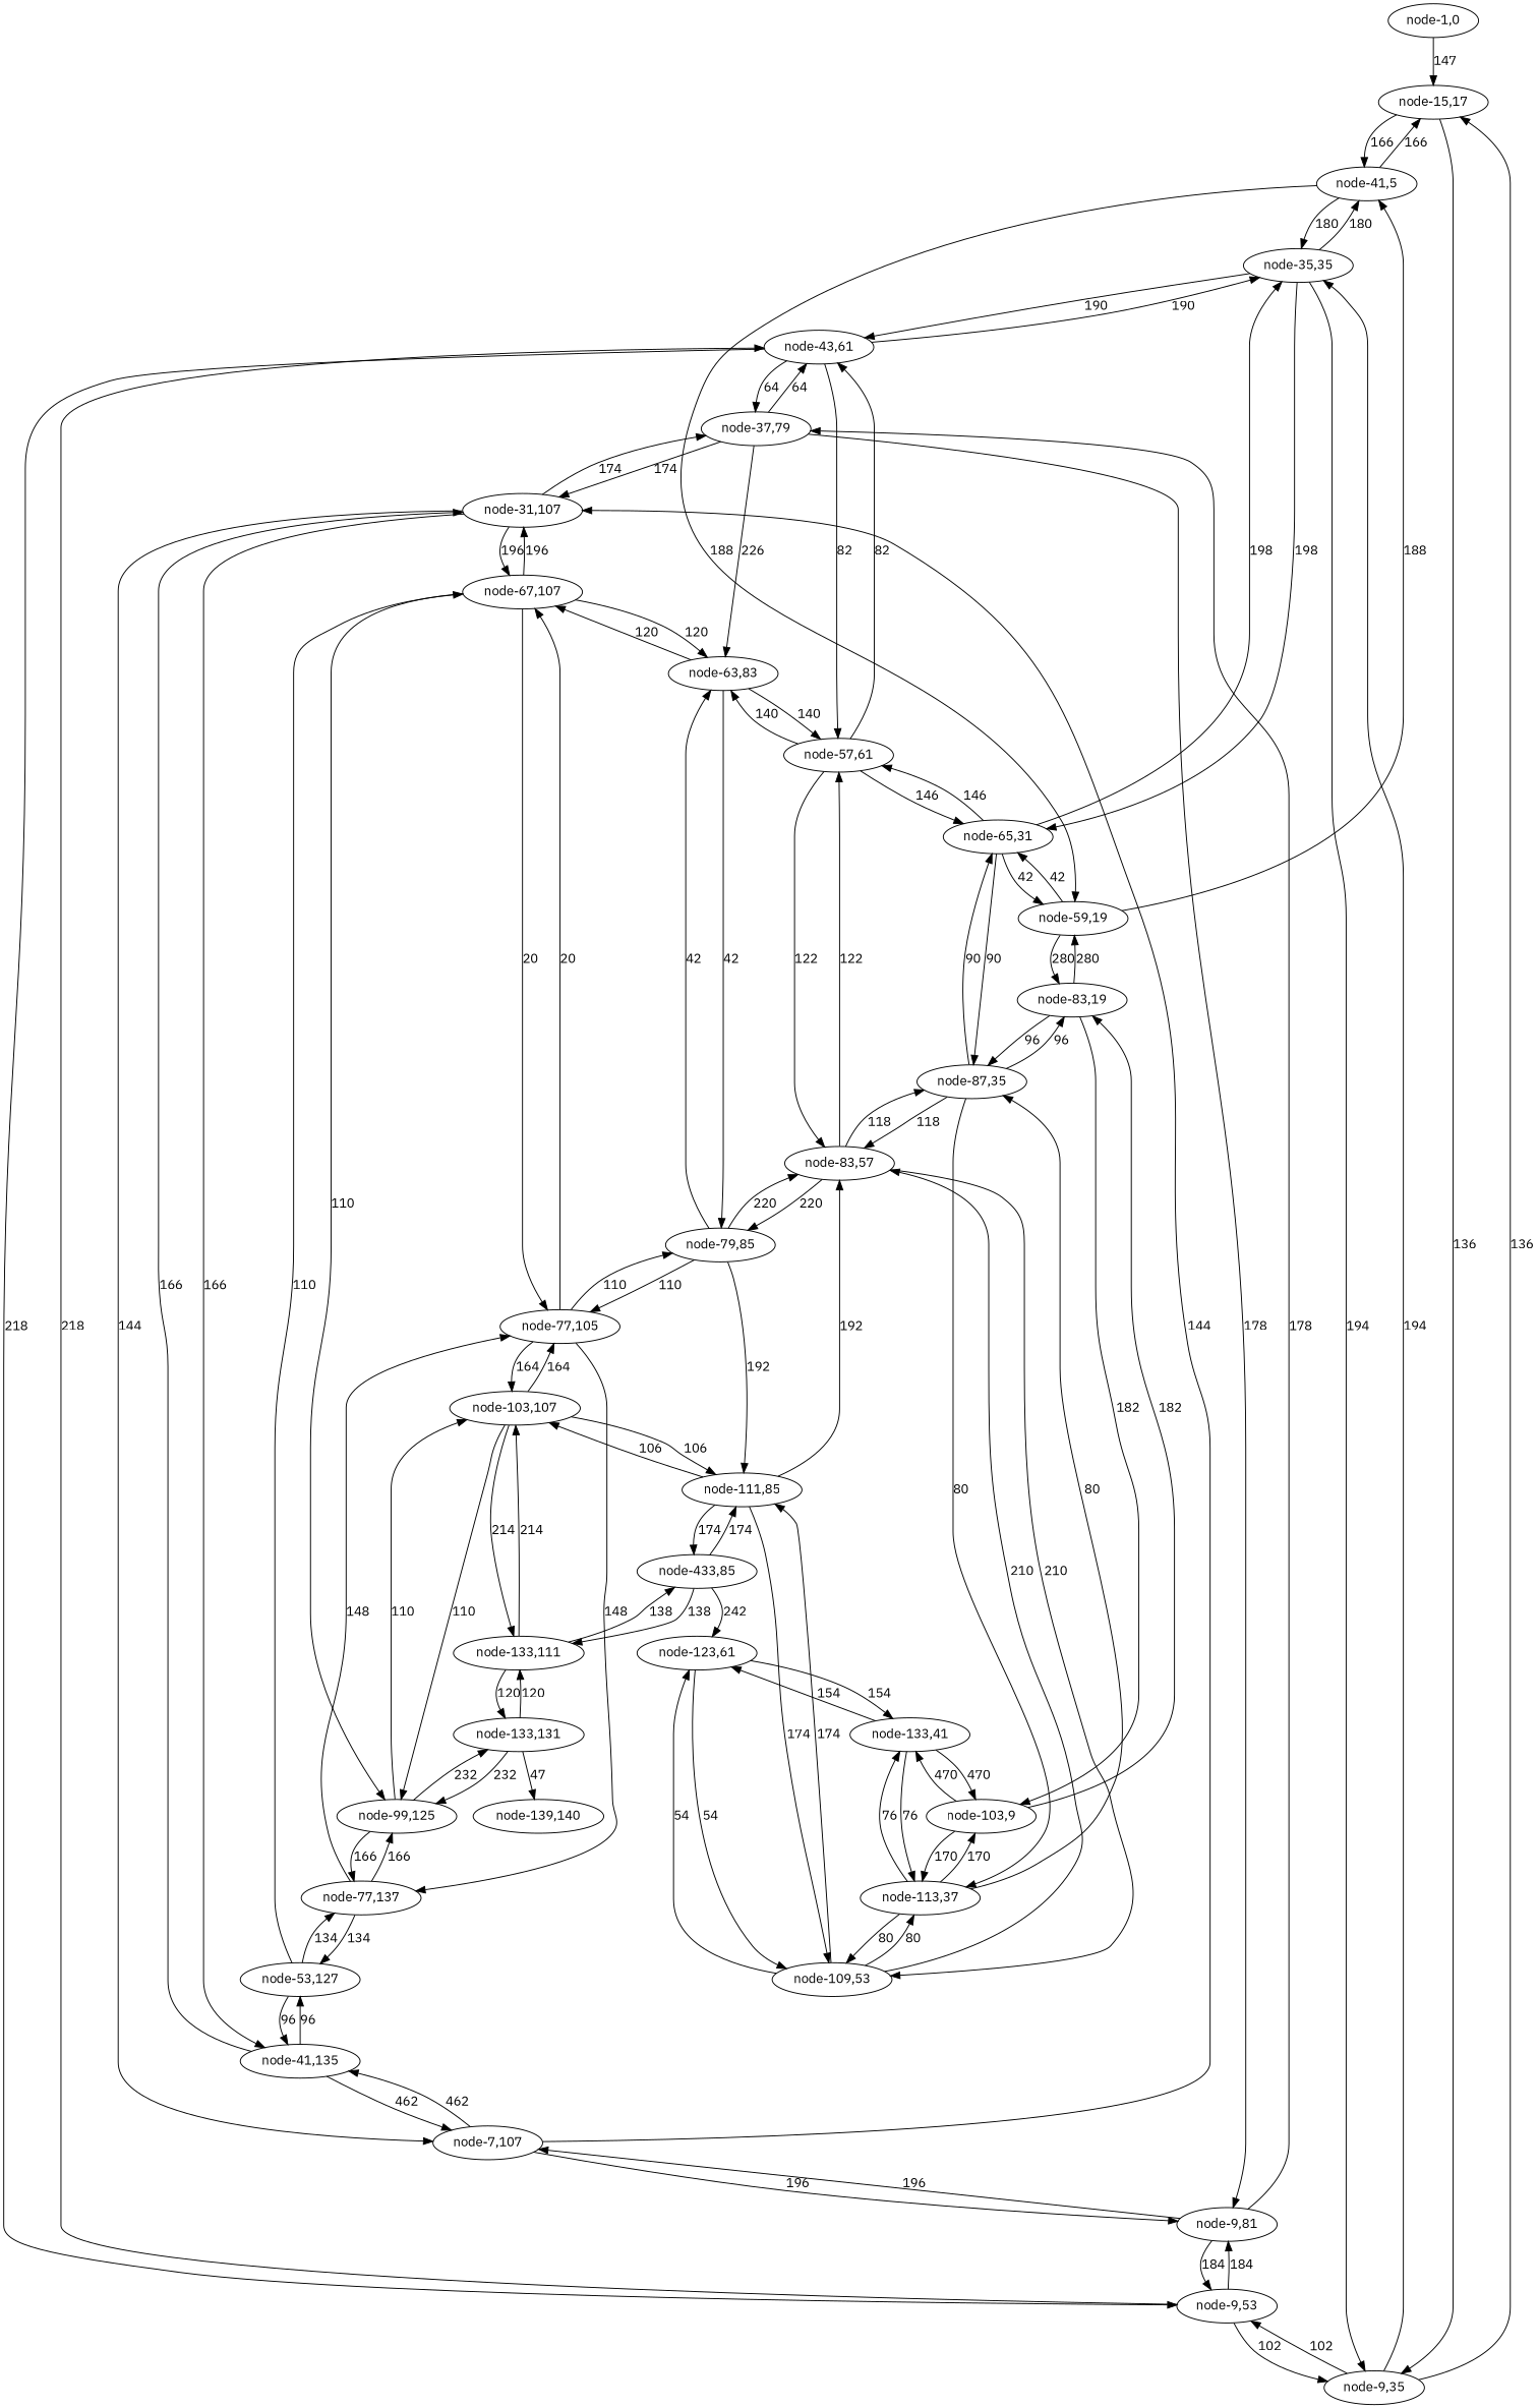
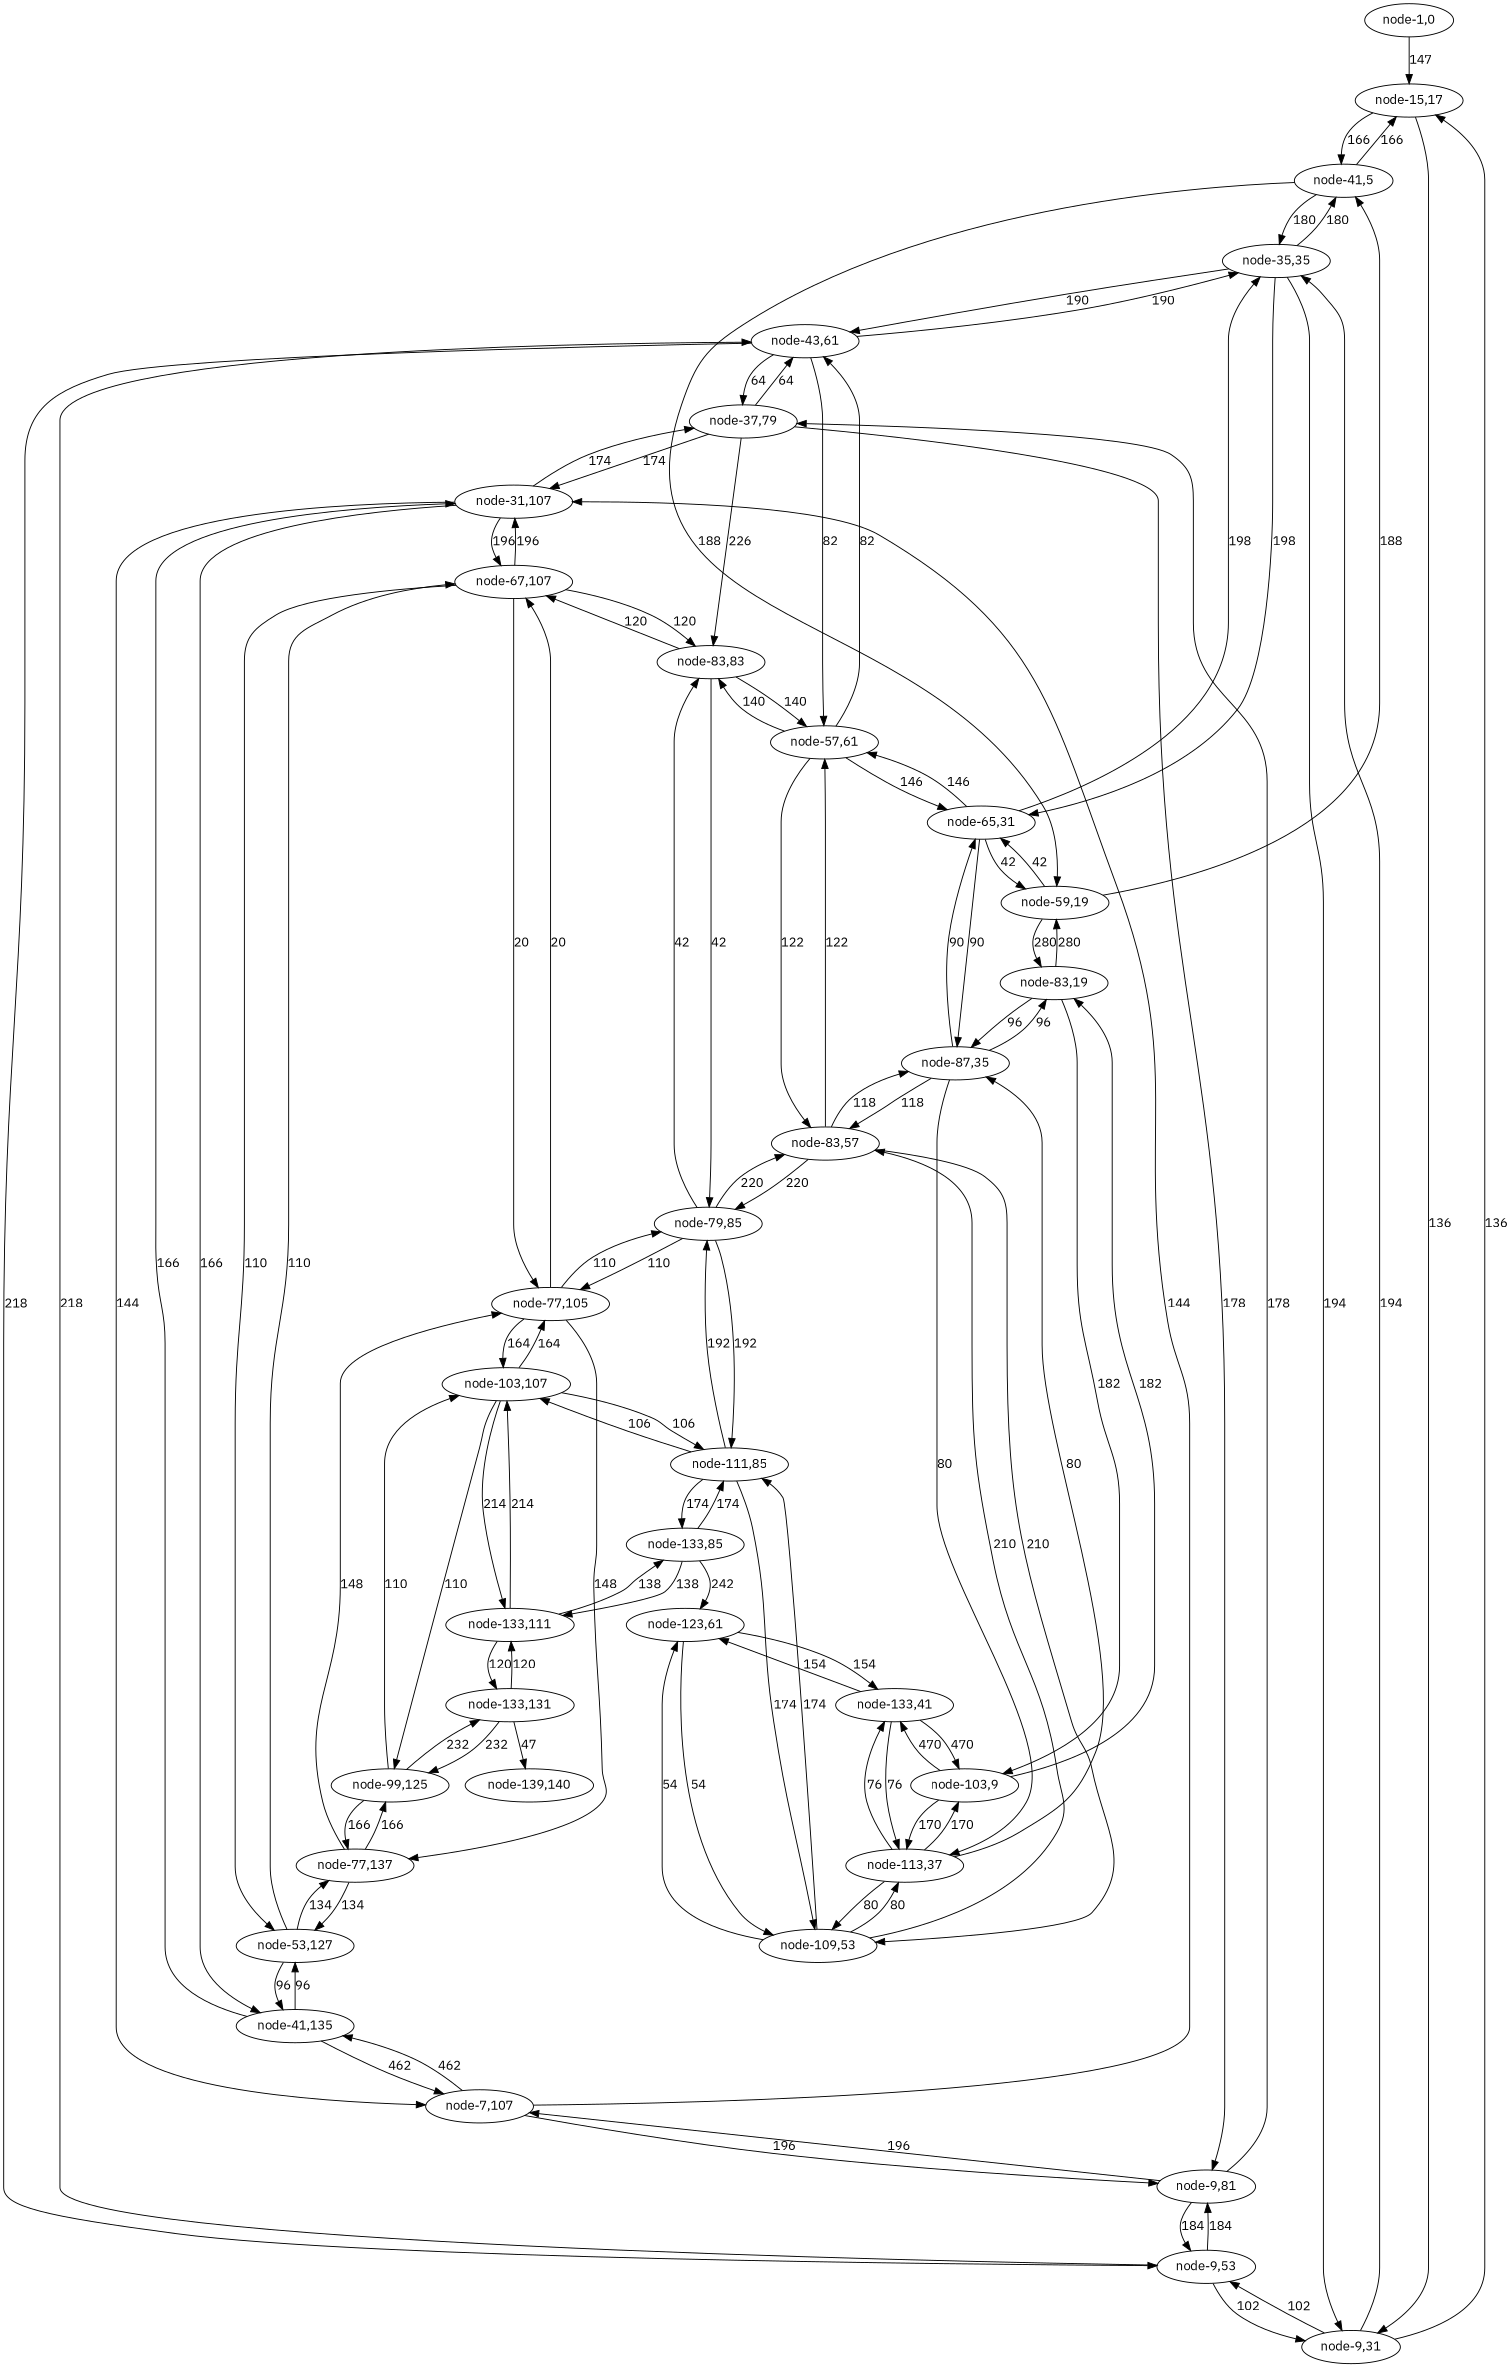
  digraph {
    fontname="IBM Plex Sans"
    node [fontname="IBM Plex Sans"]
    edge [fontname="IBM Plex Sans"]
    "node-1,0"
    "node-15,17"
    "node-41,5"
-   "node-9,35"
+   "node-9,35" [label="node-9,31"]
    "node-59,19"
    "node-35,35"
    "node-9,53"
    "node-83,19"
    "node-65,31"
    "node-43,61"
    "node-9,81"
    "node-103,9"
    "node-87,35"
    "node-57,61"
    "node-37,79"
    "node-7,107"
    "node-133,41"
    "node-113,37"
    "node-83,57"
-   "node-63,83"
+   "node-63,83" [label="node-83,83"]
    "node-31,107"
    "node-41,135"
    "node-123,61"
    "node-109,53"
    "node-79,85"
    "node-67,107"
    "node-53,127"
    "node-111,85"
    "node-77,105"
    "node-77,137"
-   "node-133,85" [label="node-433,85"]
+   "node-133,85"
    "node-133,111"
    "node-103,107"
    "node-99,125"
    "node-133,131"
    "node-139,140"
    "node-1,0" -> "node-15,17" [label=147]
    "node-15,17" -> "node-41,5" [label=166]
    "node-15,17" -> "node-9,35" [label=136]
    "node-41,5" -> "node-15,17" [label=166]
    "node-41,5" -> "node-59,19" [label=188]
    "node-41,5" -> "node-35,35" [label=180]
    "node-9,35" -> "node-15,17" [label=136]
    "node-9,35" -> "node-35,35" [label=194]
    "node-9,35" -> "node-9,53" [label=102]
    "node-59,19" -> "node-41,5" [label=188]
    "node-59,19" -> "node-83,19" [label=280]
    "node-59,19" -> "node-65,31" [label=42]
    "node-35,35" -> "node-41,5" [label=180]
    "node-35,35" -> "node-9,35" [label=194]
    "node-35,35" -> "node-65,31" [label=198]
    "node-35,35" -> "node-43,61" [label=190]
    "node-9,53" -> "node-9,35" [label=102]
    "node-9,53" -> "node-43,61" [label=218]
    "node-9,53" -> "node-9,81" [label=184]
    "node-83,19" -> "node-59,19" [label=280]
    "node-83,19" -> "node-103,9" [label=182]
    "node-83,19" -> "node-87,35" [label=96]
    "node-65,31" -> "node-59,19" [label=42]
    "node-65,31" -> "node-35,35" [label=198]
    "node-65,31" -> "node-87,35" [label=90]
    "node-65,31" -> "node-57,61" [label=146]
    "node-43,61" -> "node-35,35" [label=190]
    "node-43,61" -> "node-9,53" [label=218]
    "node-43,61" -> "node-57,61" [label=82]
    "node-43,61" -> "node-37,79" [label=64]
    "node-9,81" -> "node-9,53" [label=184]
    "node-9,81" -> "node-37,79" [label=178]
    "node-9,81" -> "node-7,107" [label=196]
    "node-103,9" -> "node-83,19" [label=182]
    "node-103,9" -> "node-133,41" [label=470]
    "node-103,9" -> "node-113,37" [label=170]
    "node-87,35" -> "node-83,19" [label=96]
    "node-87,35" -> "node-65,31" [label=90]
    "node-87,35" -> "node-113,37" [label=80]
    "node-87,35" -> "node-83,57" [label=118]
    "node-57,61" -> "node-65,31" [label=146]
    "node-57,61" -> "node-43,61" [label=82]
    "node-57,61" -> "node-83,57" [label=122]
    "node-57,61" -> "node-63,83" [label=140]
    "node-37,79" -> "node-43,61" [label=64]
    "node-37,79" -> "node-9,81" [label=178]
    "node-37,79" -> "node-63,83" [label=226]
    "node-37,79" -> "node-31,107" [label=174]
    "node-7,107" -> "node-9,81" [label=196]
    "node-7,107" -> "node-31,107" [label=144]
    "node-7,107" -> "node-41,135" [label=462]
    "node-133,41" -> "node-103,9" [label=470]
    "node-133,41" -> "node-113,37" [label=76]
    "node-133,41" -> "node-123,61" [label=154]
    "node-113,37" -> "node-103,9" [label=170]
    "node-113,37" -> "node-87,35" [label=80]
    "node-113,37" -> "node-133,41" [label=76]
    "node-113,37" -> "node-109,53" [label=80]
    "node-83,57" -> "node-87,35" [label=118]
    "node-83,57" -> "node-57,61" [label=122]
    "node-83,57" -> "node-109,53" [label=210]
    "node-83,57" -> "node-79,85" [label=220]
    "node-63,83" -> "node-57,61" [label=140]
    "node-63,83" -> "node-79,85" [label=42]
    "node-63,83" -> "node-67,107" [label=120]
    "node-31,107" -> "node-37,79" [label=174]
    "node-31,107" -> "node-7,107" [label=144]
    "node-31,107" -> "node-41,135" [label=166]
    "node-31,107" -> "node-67,107" [label=196]
    "node-41,135" -> "node-7,107" [label=462]
    "node-41,135" -> "node-31,107" [label=166]
    "node-41,135" -> "node-53,127" [label=96]
    "node-123,61" -> "node-133,41" [label=154]
    "node-123,61" -> "node-109,53" [label=54]
    "node-109,53" -> "node-113,37" [label=80]
    "node-109,53" -> "node-83,57" [label=210]
    "node-109,53" -> "node-123,61" [label=54]
    "node-109,53" -> "node-111,85" [label=174]
    "node-79,85" -> "node-83,57" [label=220]
    "node-79,85" -> "node-63,83" [label=42]
    "node-79,85" -> "node-111,85" [label=192]
    "node-79,85" -> "node-77,105" [label=110]
    "node-67,107" -> "node-63,83" [label=120]
    "node-67,107" -> "node-31,107" [label=196]
-   "node-67,107" -> "node-99,125" [label=110]
+   "node-67,107" -> "node-53,127" [label=110]
    "node-67,107" -> "node-77,105" [label=20]
    "node-53,127" -> "node-41,135" [label=96]
    "node-53,127" -> "node-67,107" [label=110]
    "node-53,127" -> "node-77,137" [label=134]
    "node-111,85" -> "node-109,53" [label=174]
-   "node-111,85" -> "node-83,57" [label=192]
+   "node-111,85" -> "node-79,85" [label=192]
    "node-111,85" -> "node-133,85" [label=174]
    "node-111,85" -> "node-103,107" [label=106]
    "node-77,105" -> "node-79,85" [label=110]
    "node-77,105" -> "node-67,107" [label=20]
    "node-77,105" -> "node-77,137" [label=148]
    "node-77,105" -> "node-103,107" [label=164]
    "node-77,137" -> "node-53,127" [label=134]
    "node-77,137" -> "node-77,105" [label=148]
    "node-77,137" -> "node-99,125" [label=166]
    "node-133,85" -> "node-123,61" [label=242]
    "node-133,85" -> "node-111,85" [label=174]
    "node-133,85" -> "node-133,111" [label=138]
    "node-133,111" -> "node-133,85" [label=138]
    "node-133,111" -> "node-103,107" [label=214]
    "node-133,111" -> "node-133,131" [label=120]
    "node-103,107" -> "node-111,85" [label=106]
    "node-103,107" -> "node-77,105" [label=164]
    "node-103,107" -> "node-133,111" [label=214]
    "node-103,107" -> "node-99,125" [label=110]
    "node-99,125" -> "node-77,137" [label=166]
    "node-99,125" -> "node-103,107" [label=110]
    "node-99,125" -> "node-133,131" [label=232]
    "node-133,131" -> "node-133,111" [label=120]
    "node-133,131" -> "node-99,125" [label=232]
    "node-133,131" -> "node-139,140" [label=47]
  }
